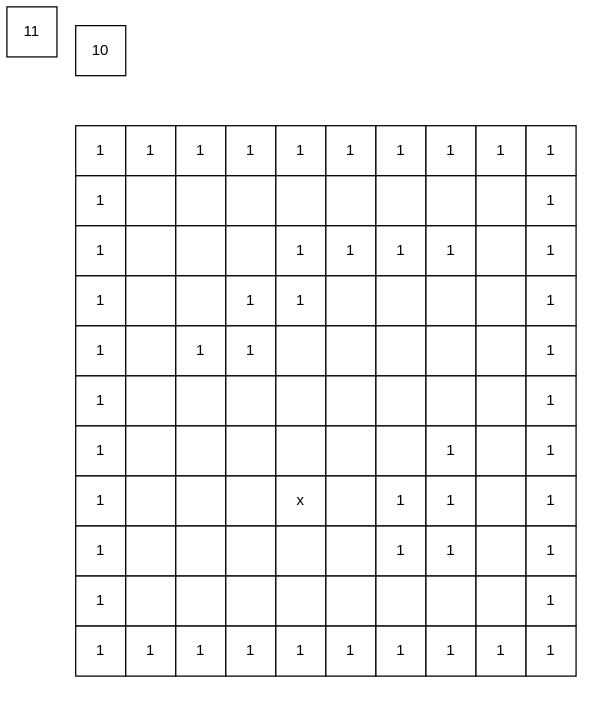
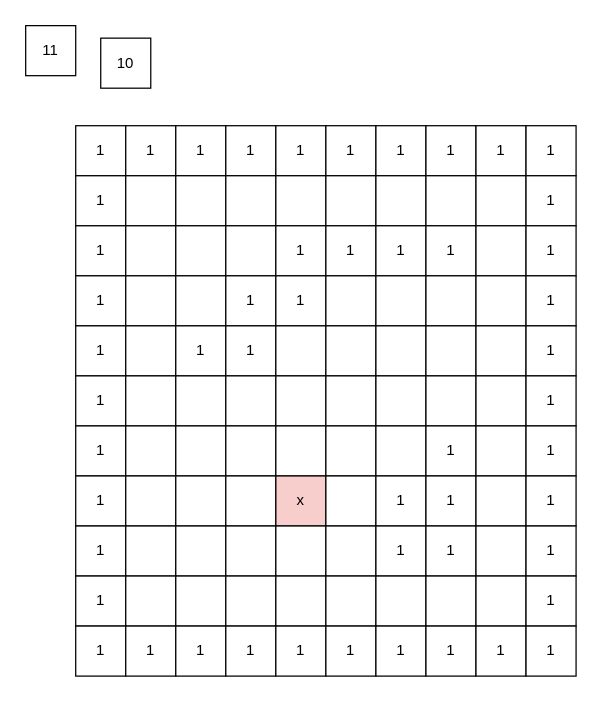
  <mxCell id="0" />
  <mxCell id="1" parent="0" />
  <mxCell id="2" value="1" style="rounded=0;whiteSpace=wrap;html=1;" vertex="1" parent="1"><mxGeometry x="60" y="100" width="40" height="40" as="geometry" /></mxCell>
  <mxCell id="3" value="1" style="rounded=0;whiteSpace=wrap;html=1;" vertex="1" parent="1"><mxGeometry x="100" y="100" width="40" height="40" as="geometry" /></mxCell>
  <mxCell id="4" value="1" style="rounded=0;whiteSpace=wrap;html=1;" vertex="1" parent="1"><mxGeometry x="140" y="100" width="40" height="40" as="geometry" /></mxCell>
  <mxCell id="5" value="1" style="rounded=0;whiteSpace=wrap;html=1;" vertex="1" parent="1"><mxGeometry x="180" y="100" width="40" height="40" as="geometry" /></mxCell>
  <mxCell id="6" value="1" style="rounded=0;whiteSpace=wrap;html=1;" vertex="1" parent="1"><mxGeometry x="220" y="100" width="40" height="40" as="geometry" /></mxCell>
  <mxCell id="7" value="1" style="rounded=0;whiteSpace=wrap;html=1;" vertex="1" parent="1"><mxGeometry x="260" y="100" width="40" height="40" as="geometry" /></mxCell>
  <mxCell id="8" value="1" style="rounded=0;whiteSpace=wrap;html=1;" vertex="1" parent="1"><mxGeometry x="300" y="100" width="40" height="40" as="geometry" /></mxCell>
  <mxCell id="9" value="1" style="rounded=0;whiteSpace=wrap;html=1;" vertex="1" parent="1"><mxGeometry x="340" y="100" width="40" height="40" as="geometry" /></mxCell>
  <mxCell id="10" value="1" style="rounded=0;whiteSpace=wrap;html=1;" vertex="1" parent="1"><mxGeometry x="380" y="100" width="40" height="40" as="geometry" /></mxCell>
  <mxCell id="11" value="1" style="rounded=0;whiteSpace=wrap;html=1;" vertex="1" parent="1"><mxGeometry x="420" y="100" width="40" height="40" as="geometry" /></mxCell>
  <mxCell id="12" value="1" style="rounded=0;whiteSpace=wrap;html=1;" vertex="1" parent="1"><mxGeometry x="60" y="140" width="40" height="40" as="geometry" /></mxCell>
  <mxCell id="13" value="" style="rounded=0;whiteSpace=wrap;html=1;" vertex="1" parent="1"><mxGeometry x="100" y="140" width="40" height="40" as="geometry" /></mxCell>
  <mxCell id="14" value="" style="rounded=0;whiteSpace=wrap;html=1;" vertex="1" parent="1"><mxGeometry x="140" y="140" width="40" height="40" as="geometry" /></mxCell>
  <mxCell id="15" value="" style="rounded=0;whiteSpace=wrap;html=1;" vertex="1" parent="1"><mxGeometry x="180" y="140" width="40" height="40" as="geometry" /></mxCell>
  <mxCell id="16" value="" style="rounded=0;whiteSpace=wrap;html=1;" vertex="1" parent="1"><mxGeometry x="220" y="140" width="40" height="40" as="geometry" /></mxCell>
  <mxCell id="17" value="" style="rounded=0;whiteSpace=wrap;html=1;" vertex="1" parent="1"><mxGeometry x="260" y="140" width="40" height="40" as="geometry" /></mxCell>
  <mxCell id="18" value="" style="rounded=0;whiteSpace=wrap;html=1;" vertex="1" parent="1"><mxGeometry x="300" y="140" width="40" height="40" as="geometry" /></mxCell>
  <mxCell id="19" value="" style="rounded=0;whiteSpace=wrap;html=1;" vertex="1" parent="1"><mxGeometry x="340" y="140" width="40" height="40" as="geometry" /></mxCell>
  <mxCell id="20" value="" style="rounded=0;whiteSpace=wrap;html=1;" vertex="1" parent="1"><mxGeometry x="380" y="140" width="40" height="40" as="geometry" /></mxCell>
  <mxCell id="21" value="1" style="rounded=0;whiteSpace=wrap;html=1;" vertex="1" parent="1"><mxGeometry x="420" y="140" width="40" height="40" as="geometry" /></mxCell>
  <mxCell id="22" value="1" style="rounded=0;whiteSpace=wrap;html=1;" vertex="1" parent="1"><mxGeometry x="60" y="180" width="40" height="40" as="geometry" /></mxCell>
  <mxCell id="23" value="" style="rounded=0;whiteSpace=wrap;html=1;" vertex="1" parent="1"><mxGeometry x="100" y="180" width="40" height="40" as="geometry" /></mxCell>
  <mxCell id="24" value="" style="rounded=0;whiteSpace=wrap;html=1;" vertex="1" parent="1"><mxGeometry x="140" y="180" width="40" height="40" as="geometry" /></mxCell>
  <mxCell id="25" value="" style="rounded=0;whiteSpace=wrap;html=1;" vertex="1" parent="1"><mxGeometry x="180" y="180" width="40" height="40" as="geometry" /></mxCell>
  <mxCell id="26" value="1" style="rounded=0;whiteSpace=wrap;html=1;" vertex="1" parent="1"><mxGeometry x="220" y="180" width="40" height="40" as="geometry" /></mxCell>
  <mxCell id="27" value="1" style="rounded=0;whiteSpace=wrap;html=1;" vertex="1" parent="1"><mxGeometry x="260" y="180" width="40" height="40" as="geometry" /></mxCell>
  <mxCell id="28" value="1" style="rounded=0;whiteSpace=wrap;html=1;" vertex="1" parent="1"><mxGeometry x="300" y="180" width="40" height="40" as="geometry" /></mxCell>
  <mxCell id="29" value="1" style="rounded=0;whiteSpace=wrap;html=1;" vertex="1" parent="1"><mxGeometry x="340" y="180" width="40" height="40" as="geometry" /></mxCell>
  <mxCell id="30" value="" style="rounded=0;whiteSpace=wrap;html=1;" vertex="1" parent="1"><mxGeometry x="380" y="180" width="40" height="40" as="geometry" /></mxCell>
  <mxCell id="31" value="1" style="rounded=0;whiteSpace=wrap;html=1;" vertex="1" parent="1"><mxGeometry x="420" y="180" width="40" height="40" as="geometry" /></mxCell>
  <mxCell id="32" value="1" style="rounded=0;whiteSpace=wrap;html=1;" vertex="1" parent="1"><mxGeometry x="60" y="220" width="40" height="40" as="geometry" /></mxCell>
  <mxCell id="33" value="" style="rounded=0;whiteSpace=wrap;html=1;" vertex="1" parent="1"><mxGeometry x="100" y="220" width="40" height="40" as="geometry" /></mxCell>
  <mxCell id="34" value="" style="rounded=0;whiteSpace=wrap;html=1;" vertex="1" parent="1"><mxGeometry x="140" y="220" width="40" height="40" as="geometry" /></mxCell>
  <mxCell id="35" value="1" style="rounded=0;whiteSpace=wrap;html=1;" vertex="1" parent="1"><mxGeometry x="180" y="220" width="40" height="40" as="geometry" /></mxCell>
  <mxCell id="36" value="1" style="rounded=0;whiteSpace=wrap;html=1;" vertex="1" parent="1"><mxGeometry x="220" y="220" width="40" height="40" as="geometry" /></mxCell>
  <mxCell id="37" value="" style="rounded=0;whiteSpace=wrap;html=1;" vertex="1" parent="1"><mxGeometry x="260" y="220" width="40" height="40" as="geometry" /></mxCell>
  <mxCell id="38" value="" style="rounded=0;whiteSpace=wrap;html=1;" vertex="1" parent="1"><mxGeometry x="300" y="220" width="40" height="40" as="geometry" /></mxCell>
  <mxCell id="39" value="" style="rounded=0;whiteSpace=wrap;html=1;" vertex="1" parent="1"><mxGeometry x="340" y="220" width="40" height="40" as="geometry" /></mxCell>
  <mxCell id="40" value="" style="rounded=0;whiteSpace=wrap;html=1;" vertex="1" parent="1"><mxGeometry x="380" y="220" width="40" height="40" as="geometry" /></mxCell>
  <mxCell id="41" value="1" style="rounded=0;whiteSpace=wrap;html=1;" vertex="1" parent="1"><mxGeometry x="420" y="220" width="40" height="40" as="geometry" /></mxCell>
  <mxCell id="42" value="1" style="rounded=0;whiteSpace=wrap;html=1;" vertex="1" parent="1"><mxGeometry x="60" y="260" width="40" height="40" as="geometry" /></mxCell>
  <mxCell id="43" value="" style="rounded=0;whiteSpace=wrap;html=1;" vertex="1" parent="1"><mxGeometry x="100" y="260" width="40" height="40" as="geometry" /></mxCell>
  <mxCell id="44" value="1" style="rounded=0;whiteSpace=wrap;html=1;" vertex="1" parent="1"><mxGeometry x="140" y="260" width="40" height="40" as="geometry" /></mxCell>
  <mxCell id="45" value="1" style="rounded=0;whiteSpace=wrap;html=1;" vertex="1" parent="1"><mxGeometry x="180" y="260" width="40" height="40" as="geometry" /></mxCell>
  <mxCell id="46" value="" style="rounded=0;whiteSpace=wrap;html=1;" vertex="1" parent="1"><mxGeometry x="220" y="260" width="40" height="40" as="geometry" /></mxCell>
  <mxCell id="47" value="" style="rounded=0;whiteSpace=wrap;html=1;" vertex="1" parent="1"><mxGeometry x="260" y="260" width="40" height="40" as="geometry" /></mxCell>
  <mxCell id="48" value="" style="rounded=0;whiteSpace=wrap;html=1;" vertex="1" parent="1"><mxGeometry x="300" y="260" width="40" height="40" as="geometry" /></mxCell>
  <mxCell id="49" value="" style="rounded=0;whiteSpace=wrap;html=1;" vertex="1" parent="1"><mxGeometry x="340" y="260" width="40" height="40" as="geometry" /></mxCell>
  <mxCell id="50" value="" style="rounded=0;whiteSpace=wrap;html=1;" vertex="1" parent="1"><mxGeometry x="380" y="260" width="40" height="40" as="geometry" /></mxCell>
  <mxCell id="51" value="1" style="rounded=0;whiteSpace=wrap;html=1;" vertex="1" parent="1"><mxGeometry x="420" y="260" width="40" height="40" as="geometry" /></mxCell>
  <mxCell id="52" value="1" style="rounded=0;whiteSpace=wrap;html=1;" vertex="1" parent="1"><mxGeometry x="60" y="300" width="40" height="40" as="geometry" /></mxCell>
  <mxCell id="53" value="" style="rounded=0;whiteSpace=wrap;html=1;" vertex="1" parent="1"><mxGeometry x="100" y="300" width="40" height="40" as="geometry" /></mxCell>
  <mxCell id="54" value="" style="rounded=0;whiteSpace=wrap;html=1;" vertex="1" parent="1"><mxGeometry x="140" y="300" width="40" height="40" as="geometry" /></mxCell>
  <mxCell id="55" value="" style="rounded=0;whiteSpace=wrap;html=1;" vertex="1" parent="1"><mxGeometry x="180" y="300" width="40" height="40" as="geometry" /></mxCell>
  <mxCell id="56" value="" style="rounded=0;whiteSpace=wrap;html=1;" vertex="1" parent="1"><mxGeometry x="220" y="300" width="40" height="40" as="geometry" /></mxCell>
  <mxCell id="57" value="" style="rounded=0;whiteSpace=wrap;html=1;" vertex="1" parent="1"><mxGeometry x="260" y="300" width="40" height="40" as="geometry" /></mxCell>
  <mxCell id="58" value="" style="rounded=0;whiteSpace=wrap;html=1;" vertex="1" parent="1"><mxGeometry x="300" y="300" width="40" height="40" as="geometry" /></mxCell>
  <mxCell id="59" value="" style="rounded=0;whiteSpace=wrap;html=1;" vertex="1" parent="1"><mxGeometry x="340" y="300" width="40" height="40" as="geometry" /></mxCell>
  <mxCell id="60" value="" style="rounded=0;whiteSpace=wrap;html=1;" vertex="1" parent="1"><mxGeometry x="380" y="300" width="40" height="40" as="geometry" /></mxCell>
  <mxCell id="61" value="1" style="rounded=0;whiteSpace=wrap;html=1;" vertex="1" parent="1"><mxGeometry x="420" y="300" width="40" height="40" as="geometry" /></mxCell>
  <mxCell id="62" value="1" style="rounded=0;whiteSpace=wrap;html=1;" vertex="1" parent="1"><mxGeometry x="60" y="340" width="40" height="40" as="geometry" /></mxCell>
  <mxCell id="63" value="" style="rounded=0;whiteSpace=wrap;html=1;" vertex="1" parent="1"><mxGeometry x="100" y="340" width="40" height="40" as="geometry" /></mxCell>
  <mxCell id="64" value="" style="rounded=0;whiteSpace=wrap;html=1;" vertex="1" parent="1"><mxGeometry x="140" y="340" width="40" height="40" as="geometry" /></mxCell>
  <mxCell id="65" value="" style="rounded=0;whiteSpace=wrap;html=1;" vertex="1" parent="1"><mxGeometry x="180" y="340" width="40" height="40" as="geometry" /></mxCell>
  <mxCell id="66" value="" style="rounded=0;whiteSpace=wrap;html=1;" vertex="1" parent="1"><mxGeometry x="220" y="340" width="40" height="40" as="geometry" /></mxCell>
  <mxCell id="67" value="" style="rounded=0;whiteSpace=wrap;html=1;" vertex="1" parent="1"><mxGeometry x="260" y="340" width="40" height="40" as="geometry" /></mxCell>
  <mxCell id="68" value="" style="rounded=0;whiteSpace=wrap;html=1;" vertex="1" parent="1"><mxGeometry x="300" y="340" width="40" height="40" as="geometry" /></mxCell>
  <mxCell id="69" value="1" style="rounded=0;whiteSpace=wrap;html=1;" vertex="1" parent="1"><mxGeometry x="340" y="340" width="40" height="40" as="geometry" /></mxCell>
  <mxCell id="70" value="" style="rounded=0;whiteSpace=wrap;html=1;" vertex="1" parent="1"><mxGeometry x="380" y="340" width="40" height="40" as="geometry" /></mxCell>
  <mxCell id="71" value="1" style="rounded=0;whiteSpace=wrap;html=1;" vertex="1" parent="1"><mxGeometry x="420" y="340" width="40" height="40" as="geometry" /></mxCell>
  <mxCell id="72" value="1" style="rounded=0;whiteSpace=wrap;html=1;" vertex="1" parent="1"><mxGeometry x="60" y="380" width="40" height="40" as="geometry" /></mxCell>
  <mxCell id="73" value="" style="rounded=0;whiteSpace=wrap;html=1;" vertex="1" parent="1"><mxGeometry x="100" y="380" width="40" height="40" as="geometry" /></mxCell>
  <mxCell id="74" value="" style="rounded=0;whiteSpace=wrap;html=1;" vertex="1" parent="1"><mxGeometry x="140" y="380" width="40" height="40" as="geometry" /></mxCell>
  <mxCell id="75" value="" style="rounded=0;whiteSpace=wrap;html=1;" vertex="1" parent="1"><mxGeometry x="180" y="380" width="40" height="40" as="geometry" /></mxCell>
- <mxCell id="76" value="x" style="rounded=0;whiteSpace=wrap;html=1;" vertex="1" parent="1"><mxGeometry x="220" y="380" width="40" height="40" as="geometry" /></mxCell>
+ <mxCell id="76" value="x" style="rounded=0;whiteSpace=wrap;html=1;fillColor=#f8cecc;" vertex="1" parent="1"><mxGeometry x="220" y="380" width="40" height="40" as="geometry" /></mxCell>
  <mxCell id="77" value="" style="rounded=0;whiteSpace=wrap;html=1;" vertex="1" parent="1"><mxGeometry x="260" y="380" width="40" height="40" as="geometry" /></mxCell>
  <mxCell id="78" value="1" style="rounded=0;whiteSpace=wrap;html=1;" vertex="1" parent="1"><mxGeometry x="300" y="380" width="40" height="40" as="geometry" /></mxCell>
  <mxCell id="79" value="1" style="rounded=0;whiteSpace=wrap;html=1;" vertex="1" parent="1"><mxGeometry x="340" y="380" width="40" height="40" as="geometry" /></mxCell>
  <mxCell id="80" value="" style="rounded=0;whiteSpace=wrap;html=1;" vertex="1" parent="1"><mxGeometry x="380" y="380" width="40" height="40" as="geometry" /></mxCell>
  <mxCell id="81" value="1" style="rounded=0;whiteSpace=wrap;html=1;" vertex="1" parent="1"><mxGeometry x="420" y="380" width="40" height="40" as="geometry" /></mxCell>
  <mxCell id="82" value="1" style="rounded=0;whiteSpace=wrap;html=1;" vertex="1" parent="1"><mxGeometry x="60" y="420" width="40" height="40" as="geometry" /></mxCell>
  <mxCell id="83" value="" style="rounded=0;whiteSpace=wrap;html=1;" vertex="1" parent="1"><mxGeometry x="100" y="420" width="40" height="40" as="geometry" /></mxCell>
  <mxCell id="84" value="" style="rounded=0;whiteSpace=wrap;html=1;" vertex="1" parent="1"><mxGeometry x="140" y="420" width="40" height="40" as="geometry" /></mxCell>
  <mxCell id="85" value="" style="rounded=0;whiteSpace=wrap;html=1;" vertex="1" parent="1"><mxGeometry x="180" y="420" width="40" height="40" as="geometry" /></mxCell>
  <mxCell id="86" value="" style="rounded=0;whiteSpace=wrap;html=1;" vertex="1" parent="1"><mxGeometry x="220" y="420" width="40" height="40" as="geometry" /></mxCell>
  <mxCell id="87" value="" style="rounded=0;whiteSpace=wrap;html=1;" vertex="1" parent="1"><mxGeometry x="260" y="420" width="40" height="40" as="geometry" /></mxCell>
  <mxCell id="88" value="1" style="rounded=0;whiteSpace=wrap;html=1;" vertex="1" parent="1"><mxGeometry x="300" y="420" width="40" height="40" as="geometry" /></mxCell>
  <mxCell id="89" value="1" style="rounded=0;whiteSpace=wrap;html=1;" vertex="1" parent="1"><mxGeometry x="340" y="420" width="40" height="40" as="geometry" /></mxCell>
  <mxCell id="90" value="" style="rounded=0;whiteSpace=wrap;html=1;" vertex="1" parent="1"><mxGeometry x="380" y="420" width="40" height="40" as="geometry" /></mxCell>
  <mxCell id="91" value="1" style="rounded=0;whiteSpace=wrap;html=1;" vertex="1" parent="1"><mxGeometry x="420" y="420" width="40" height="40" as="geometry" /></mxCell>
  <mxCell id="92" value="1" style="rounded=0;whiteSpace=wrap;html=1;" vertex="1" parent="1"><mxGeometry x="60" y="460" width="40" height="40" as="geometry" /></mxCell>
  <mxCell id="93" value="" style="rounded=0;whiteSpace=wrap;html=1;" vertex="1" parent="1"><mxGeometry x="100" y="460" width="40" height="40" as="geometry" /></mxCell>
  <mxCell id="94" value="" style="rounded=0;whiteSpace=wrap;html=1;" vertex="1" parent="1"><mxGeometry x="140" y="460" width="40" height="40" as="geometry" /></mxCell>
  <mxCell id="95" value="" style="rounded=0;whiteSpace=wrap;html=1;" vertex="1" parent="1"><mxGeometry x="180" y="460" width="40" height="40" as="geometry" /></mxCell>
  <mxCell id="96" value="" style="rounded=0;whiteSpace=wrap;html=1;" vertex="1" parent="1"><mxGeometry x="220" y="460" width="40" height="40" as="geometry" /></mxCell>
  <mxCell id="97" value="" style="rounded=0;whiteSpace=wrap;html=1;" vertex="1" parent="1"><mxGeometry x="260" y="460" width="40" height="40" as="geometry" /></mxCell>
  <mxCell id="98" value="" style="rounded=0;whiteSpace=wrap;html=1;" vertex="1" parent="1"><mxGeometry x="300" y="460" width="40" height="40" as="geometry" /></mxCell>
  <mxCell id="99" value="" style="rounded=0;whiteSpace=wrap;html=1;" vertex="1" parent="1"><mxGeometry x="340" y="460" width="40" height="40" as="geometry" /></mxCell>
  <mxCell id="100" value="" style="rounded=0;whiteSpace=wrap;html=1;" vertex="1" parent="1"><mxGeometry x="380" y="460" width="40" height="40" as="geometry" /></mxCell>
  <mxCell id="101" value="1" style="rounded=0;whiteSpace=wrap;html=1;" vertex="1" parent="1"><mxGeometry x="420" y="460" width="40" height="40" as="geometry" /></mxCell>
  <mxCell id="102" value="1" style="rounded=0;whiteSpace=wrap;html=1;" vertex="1" parent="1"><mxGeometry x="60" y="500" width="40" height="40" as="geometry" /></mxCell>
  <mxCell id="103" value="1" style="rounded=0;whiteSpace=wrap;html=1;" vertex="1" parent="1"><mxGeometry x="100" y="500" width="40" height="40" as="geometry" /></mxCell>
  <mxCell id="104" value="1" style="rounded=0;whiteSpace=wrap;html=1;" vertex="1" parent="1"><mxGeometry x="140" y="500" width="40" height="40" as="geometry" /></mxCell>
  <mxCell id="105" value="1" style="rounded=0;whiteSpace=wrap;html=1;" vertex="1" parent="1"><mxGeometry x="180" y="500" width="40" height="40" as="geometry" /></mxCell>
  <mxCell id="106" value="1" style="rounded=0;whiteSpace=wrap;html=1;" vertex="1" parent="1"><mxGeometry x="220" y="500" width="40" height="40" as="geometry" /></mxCell>
  <mxCell id="107" value="1" style="rounded=0;whiteSpace=wrap;html=1;" vertex="1" parent="1"><mxGeometry x="260" y="500" width="40" height="40" as="geometry" /></mxCell>
  <mxCell id="108" value="1" style="rounded=0;whiteSpace=wrap;html=1;" vertex="1" parent="1"><mxGeometry x="300" y="500" width="40" height="40" as="geometry" /></mxCell>
  <mxCell id="109" value="1" style="rounded=0;whiteSpace=wrap;html=1;" vertex="1" parent="1"><mxGeometry x="340" y="500" width="40" height="40" as="geometry" /></mxCell>
  <mxCell id="110" value="1" style="rounded=0;whiteSpace=wrap;html=1;" vertex="1" parent="1"><mxGeometry x="380" y="500" width="40" height="40" as="geometry" /></mxCell>
  <mxCell id="111" value="1" style="rounded=0;whiteSpace=wrap;html=1;" vertex="1" parent="1"><mxGeometry x="420" y="500" width="40" height="40" as="geometry" /></mxCell>
- <mxCell id="112" value="11" style="rounded=0;whiteSpace=wrap;html=1;" vertex="1" parent="1"><mxGeometry x="5" y="5" width="40" height="40" as="geometry" /></mxCell>
- <mxCell id="113" value="10" style="rounded=0;whiteSpace=wrap;html=1;" vertex="1" parent="1"><mxGeometry x="60" y="20" width="40" height="40" as="geometry" /></mxCell>
+ <mxCell id="112" value="11" style="rounded=0;whiteSpace=wrap;html=1;" vertex="1" parent="1"><mxGeometry x="20" y="20" width="40" height="40" as="geometry" /></mxCell>
+ <mxCell id="113" value="10" style="rounded=0;whiteSpace=wrap;html=1;" vertex="1" parent="1"><mxGeometry x="80" y="30" width="40" height="40" as="geometry" /></mxCell>
